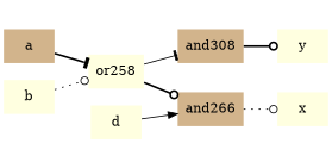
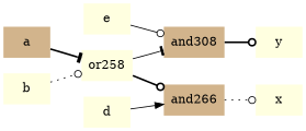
  digraph {
    rankdir=LR
    node [color=purple fillcolor=lightyellow shape=plaintext style=filled]
    edge [arrowhead=odot style=bold]
    n1 [color=deeppink fillcolor=tan label=and266]
    n2 [label=x]
    n3 [fillcolor=tan label=and308]
    n4 [label=y]
    n5 [label=or258]
    n6 [color=black label=d]
    n7 [fillcolor=tan label=a]
    n8 [color=darkgreen label=b]
+   n9 [color=darkgreen label=e]
    n1 -> n2 [style=dotted]
    n3 -> n4
    n5 -> n1
    n5 -> n3 [arrowhead=tee style=solid]
    n6 -> n1 [arrowhead=normal style=solid]
    n7 -> n5 [arrowhead=tee]
    n8 -> n5 [style=dotted]
+   n9 -> n3 [style=solid]
  }
